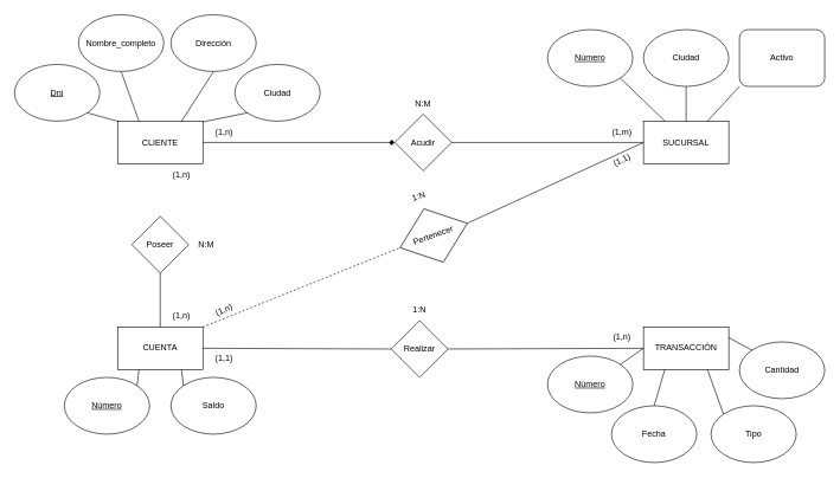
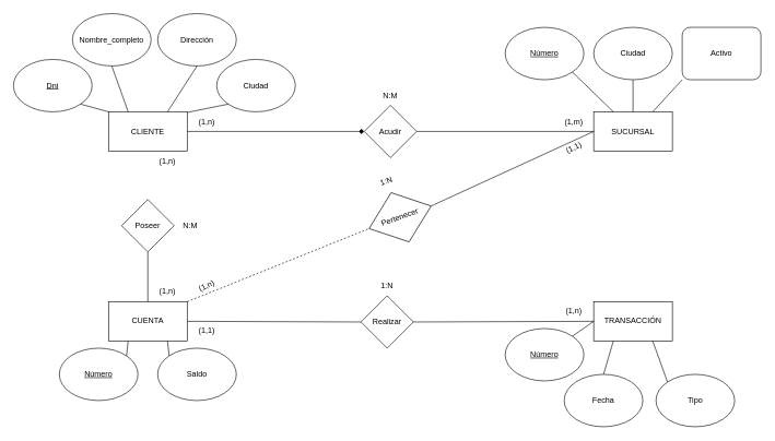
  <mxCell id="0" />
  <mxCell id="1" parent="0" />
  <mxCell id="2" value="CLIENTE" style="rounded=0;whiteSpace=wrap;html=1;" parent="1" vertex="1"><mxGeometry x="165" y="170" width="120" height="60" as="geometry" /></mxCell>
  <mxCell id="3" value="TRANSACCIÓN" style="rounded=0;whiteSpace=wrap;html=1;" parent="1" vertex="1"><mxGeometry x="905" y="460" width="120" height="60" as="geometry" /></mxCell>
  <mxCell id="4" value="CUENTA" style="rounded=0;whiteSpace=wrap;html=1;" parent="1" vertex="1"><mxGeometry x="165" y="460" width="120" height="60" as="geometry" /></mxCell>
  <mxCell id="5" value="SUCURSAL" style="rounded=0;whiteSpace=wrap;html=1;" parent="1" vertex="1"><mxGeometry x="905" y="170" width="120" height="60" as="geometry" /></mxCell>
  <mxCell id="6" value="&lt;u&gt;Dni&lt;/u&gt;" style="ellipse;whiteSpace=wrap;html=1;" parent="1" vertex="1"><mxGeometry x="20" y="90" width="120" height="80" as="geometry" /></mxCell>
  <mxCell id="7" value="Ciudad" style="ellipse;whiteSpace=wrap;html=1;" parent="1" vertex="1"><mxGeometry x="330" y="90" width="120" height="80" as="geometry" /></mxCell>
  <mxCell id="8" value="Dirección" style="ellipse;whiteSpace=wrap;html=1;" parent="1" vertex="1"><mxGeometry x="240" y="20" width="120" height="80" as="geometry" /></mxCell>
  <mxCell id="9" value="Nombre_completo" style="ellipse;whiteSpace=wrap;html=1;" parent="1" vertex="1"><mxGeometry x="110" y="20" width="120" height="80" as="geometry" /></mxCell>
  <mxCell id="10" value="" style="endArrow=none;html=1;rounded=0;entryX=0;entryY=1;entryDx=0;entryDy=0;" parent="1" target="7" edge="1"><mxGeometry width="50" height="50" relative="1" as="geometry"><mxPoint x="285" y="171" as="sourcePoint" /><mxPoint x="335" y="121" as="targetPoint" /></mxGeometry></mxCell>
  <mxCell id="11" value="" style="endArrow=none;html=1;rounded=0;entryX=1;entryY=1;entryDx=0;entryDy=0;exitX=0;exitY=0;exitDx=0;exitDy=0;" parent="1" source="2" target="6" edge="1"><mxGeometry width="50" height="50" relative="1" as="geometry"><mxPoint x="160" y="168" as="sourcePoint" /><mxPoint x="357.574" y="168.284" as="targetPoint" /></mxGeometry></mxCell>
  <mxCell id="12" value="" style="endArrow=none;html=1;rounded=0;entryX=0.5;entryY=1;entryDx=0;entryDy=0;exitX=0.75;exitY=0;exitDx=0;exitDy=0;" parent="1" source="2" target="8" edge="1"><mxGeometry width="50" height="50" relative="1" as="geometry"><mxPoint x="305" y="191" as="sourcePoint" /><mxPoint x="367.574" y="178.284" as="targetPoint" /></mxGeometry></mxCell>
  <mxCell id="13" value="" style="endArrow=none;html=1;rounded=0;entryX=0.5;entryY=1;entryDx=0;entryDy=0;exitX=0.25;exitY=0;exitDx=0;exitDy=0;" parent="1" source="2" target="9" edge="1"><mxGeometry width="50" height="50" relative="1" as="geometry"><mxPoint x="265" y="180" as="sourcePoint" /><mxPoint x="310" y="110" as="targetPoint" /></mxGeometry></mxCell>
  <mxCell id="14" value="&lt;u&gt;Número&lt;/u&gt;" style="ellipse;whiteSpace=wrap;html=1;" parent="1" vertex="1"><mxGeometry x="90" y="531" width="120" height="80" as="geometry" /></mxCell>
  <mxCell id="15" value="Saldo" style="ellipse;whiteSpace=wrap;html=1;" parent="1" vertex="1"><mxGeometry x="240" y="531" width="120" height="80" as="geometry" /></mxCell>
  <mxCell id="16" value="" style="endArrow=none;html=1;rounded=0;exitX=0;exitY=0;exitDx=0;exitDy=0;entryX=0.75;entryY=1;entryDx=0;entryDy=0;" parent="1" source="15" target="4" edge="1"><mxGeometry width="50" height="50" relative="1" as="geometry"><mxPoint x="360" y="411" as="sourcePoint" /><mxPoint x="410" y="361" as="targetPoint" /></mxGeometry></mxCell>
  <mxCell id="17" value="" style="endArrow=none;html=1;rounded=0;exitX=1;exitY=0;exitDx=0;exitDy=0;entryX=0.25;entryY=1;entryDx=0;entryDy=0;" parent="1" source="14" target="4" edge="1"><mxGeometry width="50" height="50" relative="1" as="geometry"><mxPoint x="267.574" y="552.716" as="sourcePoint" /><mxPoint x="265" y="530" as="targetPoint" /></mxGeometry></mxCell>
  <mxCell id="18" value="&lt;u&gt;Número&lt;/u&gt;" style="ellipse;whiteSpace=wrap;html=1;" parent="1" vertex="1"><mxGeometry x="770" y="501" width="120" height="80" as="geometry" /></mxCell>
  <mxCell id="19" value="Fecha" style="ellipse;whiteSpace=wrap;html=1;" parent="1" vertex="1"><mxGeometry x="860" y="571" width="120" height="80" as="geometry" /></mxCell>
  <mxCell id="20" value="Tipo" style="ellipse;whiteSpace=wrap;html=1;" parent="1" vertex="1"><mxGeometry x="1000" y="571" width="120" height="80" as="geometry" /></mxCell>
- <mxCell id="21" value="Cantidad" style="ellipse;whiteSpace=wrap;html=1;" parent="1" vertex="1"><mxGeometry x="1040" y="481" width="120" height="80" as="geometry" /></mxCell>
  <mxCell id="22" value="" style="endArrow=none;html=1;rounded=0;exitX=1;exitY=0;exitDx=0;exitDy=0;entryX=0;entryY=0.5;entryDx=0;entryDy=0;" parent="1" source="18" target="3" edge="1"><mxGeometry width="50" height="50" relative="1" as="geometry"><mxPoint x="860" y="501" as="sourcePoint" /><mxPoint x="910" y="451" as="targetPoint" /></mxGeometry></mxCell>
  <mxCell id="23" value="" style="endArrow=none;html=1;rounded=0;exitX=0.5;exitY=0;exitDx=0;exitDy=0;entryX=0.25;entryY=1;entryDx=0;entryDy=0;" parent="1" source="19" target="3" edge="1"><mxGeometry width="50" height="50" relative="1" as="geometry"><mxPoint x="882.426" y="522.716" as="sourcePoint" /><mxPoint x="915" y="500" as="targetPoint" /></mxGeometry></mxCell>
  <mxCell id="24" value="" style="endArrow=none;html=1;rounded=0;exitX=0;exitY=0;exitDx=0;exitDy=0;entryX=0.75;entryY=1;entryDx=0;entryDy=0;" parent="1" source="20" target="3" edge="1"><mxGeometry width="50" height="50" relative="1" as="geometry"><mxPoint x="930" y="581" as="sourcePoint" /><mxPoint x="945" y="530" as="targetPoint" /></mxGeometry></mxCell>
- <mxCell id="25" value="" style="endArrow=none;html=1;rounded=0;exitX=0;exitY=0;exitDx=0;exitDy=0;entryX=1;entryY=0.25;entryDx=0;entryDy=0;" parent="1" source="21" target="3" edge="1"><mxGeometry width="50" height="50" relative="1" as="geometry"><mxPoint x="1027.574" y="592.716" as="sourcePoint" /><mxPoint x="1005" y="530" as="targetPoint" /></mxGeometry></mxCell>
  <mxCell id="26" value="Activo" style="whiteSpace=wrap;html=1;rounded=1;" parent="1" vertex="1"><mxGeometry x="1040" y="41" width="120" height="80" as="geometry" /></mxCell>
  <mxCell id="27" value="Ciudad" style="ellipse;whiteSpace=wrap;html=1;" parent="1" vertex="1"><mxGeometry x="905" y="41" width="120" height="80" as="geometry" /></mxCell>
  <mxCell id="28" value="&lt;u&gt;Número&lt;/u&gt;" style="ellipse;whiteSpace=wrap;html=1;" parent="1" vertex="1"><mxGeometry x="770" y="41" width="120" height="80" as="geometry" /></mxCell>
  <mxCell id="29" value="" style="endArrow=none;html=1;rounded=0;entryX=1;entryY=1;entryDx=0;entryDy=0;exitX=0.25;exitY=0;exitDx=0;exitDy=0;" parent="1" source="5" target="28" edge="1"><mxGeometry width="50" height="50" relative="1" as="geometry"><mxPoint x="880" y="441" as="sourcePoint" /><mxPoint x="930" y="391" as="targetPoint" /></mxGeometry></mxCell>
  <mxCell id="30" value="" style="endArrow=none;html=1;rounded=0;entryX=0.5;entryY=1;entryDx=0;entryDy=0;exitX=0.5;exitY=0;exitDx=0;exitDy=0;" parent="1" source="5" target="27" edge="1"><mxGeometry width="50" height="50" relative="1" as="geometry"><mxPoint x="945" y="180" as="sourcePoint" /><mxPoint x="882.426" y="119.284" as="targetPoint" /></mxGeometry></mxCell>
  <mxCell id="31" value="" style="endArrow=none;html=1;rounded=0;entryX=0;entryY=1;entryDx=0;entryDy=0;exitX=0.75;exitY=0;exitDx=0;exitDy=0;" parent="1" source="5" target="26" edge="1"><mxGeometry width="50" height="50" relative="1" as="geometry"><mxPoint x="975" y="180" as="sourcePoint" /><mxPoint x="975" y="131" as="targetPoint" /></mxGeometry></mxCell>
  <mxCell id="32" value="Pertenecer" style="rhombus;whiteSpace=wrap;html=1;rotation=-20;" parent="1" vertex="1"><mxGeometry x="559.44" y="291.1" width="100.6" height="80" as="geometry" /></mxCell>
  <mxCell id="33" value="Realizar" style="rhombus;whiteSpace=wrap;html=1;" parent="1" vertex="1"><mxGeometry x="550" y="451" width="80" height="80" as="geometry" /></mxCell>
  <mxCell id="34" value="Poseer" style="rhombus;whiteSpace=wrap;html=1;" parent="1" vertex="1"><mxGeometry x="185" y="304" width="80" height="80" as="geometry" /></mxCell>
  <mxCell id="35" value="Acudir" style="rhombus;whiteSpace=wrap;html=1;" parent="1" vertex="1"><mxGeometry x="555" y="160" width="80" height="80" as="geometry" /></mxCell>
  <mxCell id="36" value="" style="endArrow=none;html=1;rounded=0;exitX=1;exitY=0;exitDx=0;exitDy=0;entryX=0;entryY=0.5;entryDx=0;entryDy=0;dashed=1;" parent="1" source="4" target="32" edge="1"><mxGeometry width="50" height="50" relative="1" as="geometry"><mxPoint x="202.426" y="552.716" as="sourcePoint" /><mxPoint x="205" y="530" as="targetPoint" /></mxGeometry></mxCell>
  <mxCell id="37" value="" style="endArrow=none;html=1;rounded=0;exitX=1;exitY=0.5;exitDx=0;exitDy=0;entryX=0;entryY=0.5;entryDx=0;entryDy=0;" parent="1" source="32" target="5" edge="1"><mxGeometry width="50" height="50" relative="1" as="geometry"><mxPoint x="295" y="470" as="sourcePoint" /><mxPoint x="585.359" y="374" as="targetPoint" /></mxGeometry></mxCell>
  <mxCell id="38" value="" style="endArrow=diamond;html=1;rounded=0;entryX=0;entryY=0.5;entryDx=0;entryDy=0;exitX=1;exitY=0.5;exitDx=0;exitDy=0;" parent="1" source="2" target="35" edge="1"><mxGeometry width="50" height="50" relative="1" as="geometry"><mxPoint x="295" y="181" as="sourcePoint" /><mxPoint x="357.574" y="168.284" as="targetPoint" /></mxGeometry></mxCell>
  <mxCell id="39" value="" style="endArrow=none;html=1;rounded=0;entryX=0;entryY=0.5;entryDx=0;entryDy=0;exitX=1;exitY=0.5;exitDx=0;exitDy=0;" parent="1" source="35" target="5" edge="1"><mxGeometry width="50" height="50" relative="1" as="geometry"><mxPoint x="295" y="210" as="sourcePoint" /><mxPoint x="565" y="210" as="targetPoint" /></mxGeometry></mxCell>
  <mxCell id="40" value="" style="endArrow=none;html=1;rounded=0;entryX=0.5;entryY=0;entryDx=0;entryDy=0;exitX=0.5;exitY=1;exitDx=0;exitDy=0;" parent="1" source="34" target="4" edge="1"><mxGeometry width="50" height="50" relative="1" as="geometry"><mxPoint x="235" y="240" as="sourcePoint" /><mxPoint x="235" y="314" as="targetPoint" /></mxGeometry></mxCell>
  <mxCell id="41" value="" style="endArrow=none;html=1;rounded=0;entryX=0;entryY=0.5;entryDx=0;entryDy=0;exitX=1;exitY=0.5;exitDx=0;exitDy=0;" parent="1" source="33" target="3" edge="1"><mxGeometry width="50" height="50" relative="1" as="geometry"><mxPoint x="235" y="394" as="sourcePoint" /><mxPoint x="235" y="470" as="targetPoint" /></mxGeometry></mxCell>
  <mxCell id="42" value="" style="endArrow=none;html=1;rounded=0;entryX=0;entryY=0.5;entryDx=0;entryDy=0;exitX=1;exitY=0.5;exitDx=0;exitDy=0;" parent="1" source="4" target="33" edge="1"><mxGeometry width="50" height="50" relative="1" as="geometry"><mxPoint x="975" y="394" as="sourcePoint" /><mxPoint x="975" y="470" as="targetPoint" /></mxGeometry></mxCell>
  <mxCell id="43" value="1:N" style="text;html=1;strokeColor=none;fillColor=none;align=center;verticalAlign=middle;whiteSpace=wrap;rounded=0;rotation=-20;" parent="1" vertex="1"><mxGeometry x="559.44" y="261.1" width="60" height="30" as="geometry" /></mxCell>
  <mxCell id="44" value="N:M" style="text;html=1;strokeColor=none;fillColor=none;align=center;verticalAlign=middle;whiteSpace=wrap;rounded=0;rotation=0;" parent="1" vertex="1"><mxGeometry x="260" y="329.5" width="60" height="30" as="geometry" /></mxCell>
  <mxCell id="45" value="N:M" style="text;html=1;strokeColor=none;fillColor=none;align=center;verticalAlign=middle;whiteSpace=wrap;rounded=0;rotation=0;" parent="1" vertex="1"><mxGeometry x="565" y="130" width="60" height="30" as="geometry" /></mxCell>
  <mxCell id="46" value="1:N" style="text;html=1;strokeColor=none;fillColor=none;align=center;verticalAlign=middle;whiteSpace=wrap;rounded=0;rotation=0;" parent="1" vertex="1"><mxGeometry x="560" y="421" width="60" height="30" as="geometry" /></mxCell>
  <mxCell id="47" value="(1,n)" style="text;html=1;strokeColor=none;fillColor=none;align=center;verticalAlign=middle;whiteSpace=wrap;rounded=0;rotation=0;" parent="1" vertex="1"><mxGeometry x="225" y="230" width="60" height="30" as="geometry" /></mxCell>
  <mxCell id="48" value="(1,n)" style="text;html=1;strokeColor=none;fillColor=none;align=center;verticalAlign=middle;whiteSpace=wrap;rounded=0;rotation=0;" parent="1" vertex="1"><mxGeometry x="225" y="430" width="60" height="30" as="geometry" /></mxCell>
  <mxCell id="49" value="(1,m)" style="text;html=1;strokeColor=none;fillColor=none;align=center;verticalAlign=middle;whiteSpace=wrap;rounded=0;rotation=0;" parent="1" vertex="1"><mxGeometry x="845" y="170" width="60" height="30" as="geometry" /></mxCell>
  <mxCell id="50" value="(1,n)" style="text;html=1;strokeColor=none;fillColor=none;align=center;verticalAlign=middle;whiteSpace=wrap;rounded=0;rotation=0;" parent="1" vertex="1"><mxGeometry x="845" y="460" width="60" height="30" as="geometry" /></mxCell>
  <mxCell id="51" value="(1,1)" style="text;html=1;strokeColor=none;fillColor=none;align=center;verticalAlign=middle;whiteSpace=wrap;rounded=0;rotation=0;" parent="1" vertex="1"><mxGeometry x="285" y="490" width="60" height="30" as="geometry" /></mxCell>
  <mxCell id="52" value="(1,n)" style="text;html=1;strokeColor=none;fillColor=none;align=center;verticalAlign=middle;whiteSpace=wrap;rounded=0;rotation=-25;" parent="1" vertex="1"><mxGeometry x="285" y="421" width="60" height="30" as="geometry" /></mxCell>
  <mxCell id="53" value="(1,1)" style="text;html=1;strokeColor=none;fillColor=none;align=center;verticalAlign=middle;whiteSpace=wrap;rounded=0;rotation=-25;" parent="1" vertex="1"><mxGeometry x="845" y="210" width="60" height="30" as="geometry" /></mxCell>
  <mxCell id="54" value="(1,n)" style="text;html=1;strokeColor=none;fillColor=none;align=center;verticalAlign=middle;whiteSpace=wrap;rounded=0;rotation=0;" parent="1" vertex="1"><mxGeometry x="285" y="170" width="60" height="30" as="geometry" /></mxCell>
